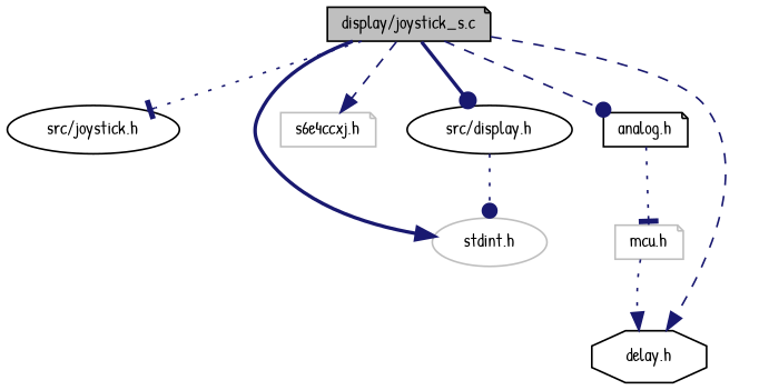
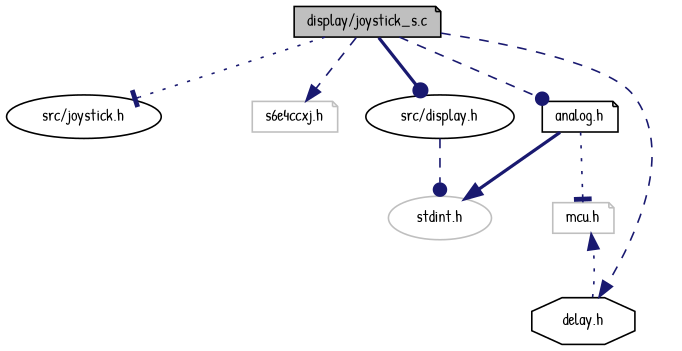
  digraph {
    fontname="Patrick Hand"
    node [color=black fillcolor=white fontname="Patrick Hand" fontsize=10 shape=note style=filled]
    edge [arrowhead=normal color=midnightblue fontname="Patrick Hand" fontsize=10 labelfontname=Helvetica labelfontsize=10 style=dotted]
    n1 [fillcolor=grey75 fontcolor=black height=0.2 label="display/joystick_s.c" width=0.4]
    n2 [height=0.2 label="src/joystick.h" shape=ellipse width=0.4]
    n3 [color=grey75 height=0.2 label="stdint.h" shape=ellipse width=0.4]
    n4 [color=grey75 height=0.2 label="s6e4ccxj.h" width=0.4]
    n5 [height=0.2 label="analog.h" width=0.4]
    n6 [height=0.2 label="delay.h" shape=octagon width=0.4]
    n7 [height=0.2 label="src/display.h" shape=ellipse width=0.4]
    n8 [color=grey75 height=0.2 label="mcu.h" width=0.4]
    n1 -> n2 [arrowhead=tee]
-   n1 -> n3 [style=bold]
+   n5 -> n3 [style=bold]
    n1 -> n4 [style=dashed]
    n1 -> n5 [arrowhead=dot style=dashed]
    n1 -> n6 [style=dashed]
    n1 -> n7 [arrowhead=dot style=bold]
    n5 -> n8 [arrowhead=tee]
-   n8 -> n6
-   n7 -> n3 [arrowhead=dot]
+   n6 -> n8
+   n7 -> n3 [arrowhead=dot style=dashed]
  }
